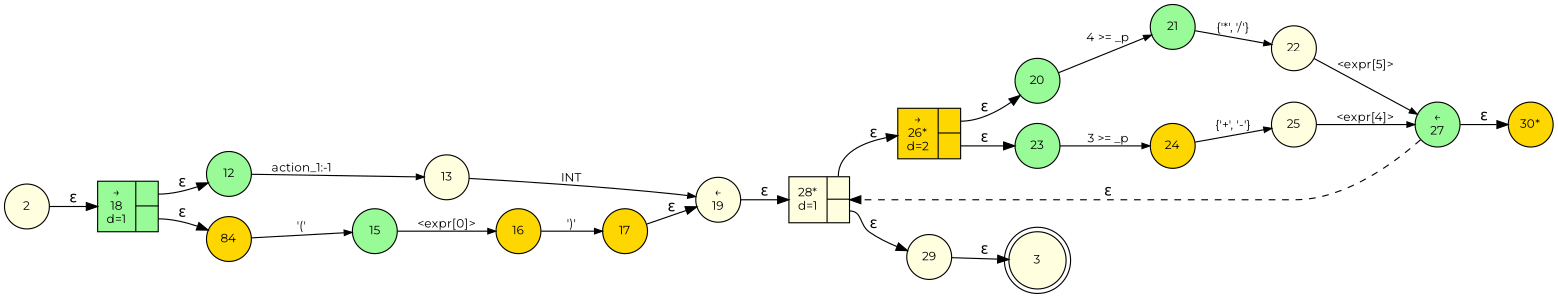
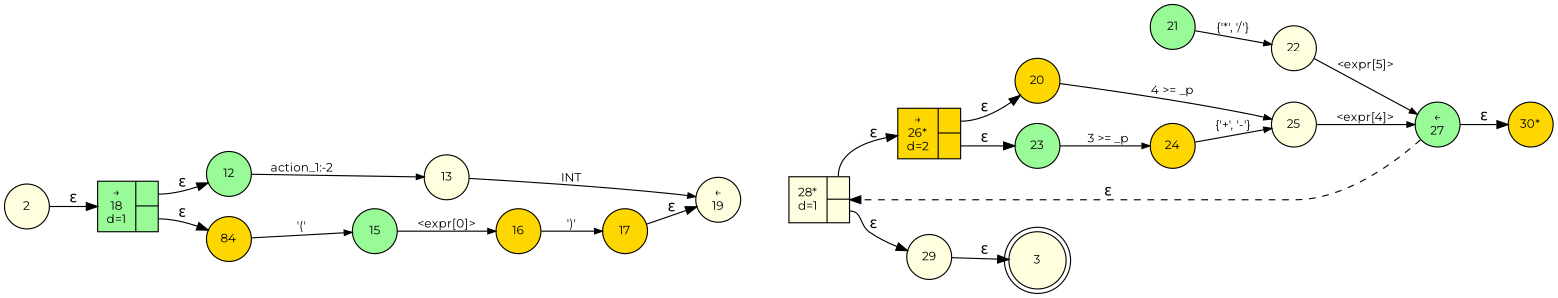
  digraph {
    fontname=Montserrat
    rankdir=LR
    node [fillcolor=lightyellow fixedsize=true fontname=Montserrat fontsize=11 shape=circle style=filled peripheries=1]
    edge [fontname=Montserrat]
    n1 [label=3 shape=doublecircle width=.6 peripheries=""]
    n2 [label=2 width=.55]
    n3 [fillcolor=palegreen fixedsize=false label="{&rarr;\n18\nd=1|{<p0>|<p1>}}" shape=record]
    n4 [fillcolor=palegreen label=12 width=.55]
    n5 [fillcolor=gold label=84 width=.55]
    n6 [label=13 width=.55]
    n7 [label="&larr;\n19" width=.55]
    n8 [fixedsize=false label="{28*\nd=1|{<p0>|<p1>}}" shape=record]
    n9 [fillcolor=palegreen label=15 width=.55]
    n10 [fillcolor=gold label=16 width=.55]
    n11 [fillcolor=gold label=17 width=.55]
    n12 [fillcolor=gold fixedsize=false label="{&rarr;\n26*\nd=2|{<p0>|<p1>}}" shape=record]
    n13 [label=29 width=.55]
-   n14 [fillcolor=palegreen label=20 width=.55]
+   n14 [fillcolor=gold label=20 width=.55]
    n15 [fillcolor=palegreen label=21 width=.55]
    n16 [label=22 width=.55]
    n17 [fillcolor=palegreen label="&larr;\n27" width=.55]
    n18 [fillcolor=gold label="30*" width=.55]
    n19 [fillcolor=palegreen label=23 width=.55]
    n20 [fillcolor=gold label=24 width=.55]
    n21 [label=25 width=.55]
    n2 -> n3 [label="&epsilon;"]
    n3 -> n4 [label="&epsilon;" tailport=p0]
    n3 -> n5 [label="&epsilon;" tailport=p1]
-   n4 -> n6 [arrowhead=normal arrowsize=.7 fontsize=11 label="action_1:-1"]
+   n4 -> n6 [arrowhead=normal arrowsize=.7 fontsize=11 label="action_1:-2"]
    n5 -> n9 [arrowhead=normal arrowsize=.7 fontsize=11 label="'('"]
    n6 -> n7 [arrowhead=normal arrowsize=.7 fontsize=11 label=INT]
-   n7 -> n8 [label="&epsilon;"]
    n8 -> n12 [label="&epsilon;" tailport=p0]
    n8 -> n13 [label="&epsilon;" tailport=p1]
    n9 -> n10 [arrowhead=normal arrowsize=.7 fontsize=11 label="<expr[0]>"]
    n10 -> n11 [arrowhead=normal arrowsize=.7 fontsize=11 label="')'"]
    n11 -> n7 [label="&epsilon;"]
    n12 -> n14 [label="&epsilon;" tailport=p0]
    n12 -> n19 [label="&epsilon;" tailport=p1]
    n13 -> n1 [label="&epsilon;"]
-   n14 -> n15 [arrowhead=normal arrowsize=.7 fontsize=11 label="4 >= _p"]
+   n14 -> n21 [arrowhead=normal arrowsize=.7 fontsize=11 label="4 >= _p"]
    n15 -> n16 [arrowhead=normal arrowsize=.7 fontsize=11 label="{'*', '/'}"]
    n16 -> n17 [arrowhead=normal arrowsize=.7 fontsize=11 label="<expr[5]>"]
    n17 -> n8 [label="&epsilon;" style=dashed]
    n17 -> n18 [label="&epsilon;"]
    n19 -> n20 [arrowhead=normal arrowsize=.7 fontsize=11 label="3 >= _p"]
    n20 -> n21 [arrowhead=normal arrowsize=.7 fontsize=11 label="{'+', '-'}"]
    n21 -> n17 [arrowhead=normal arrowsize=.7 fontsize=11 label="<expr[4]>"]
  }
